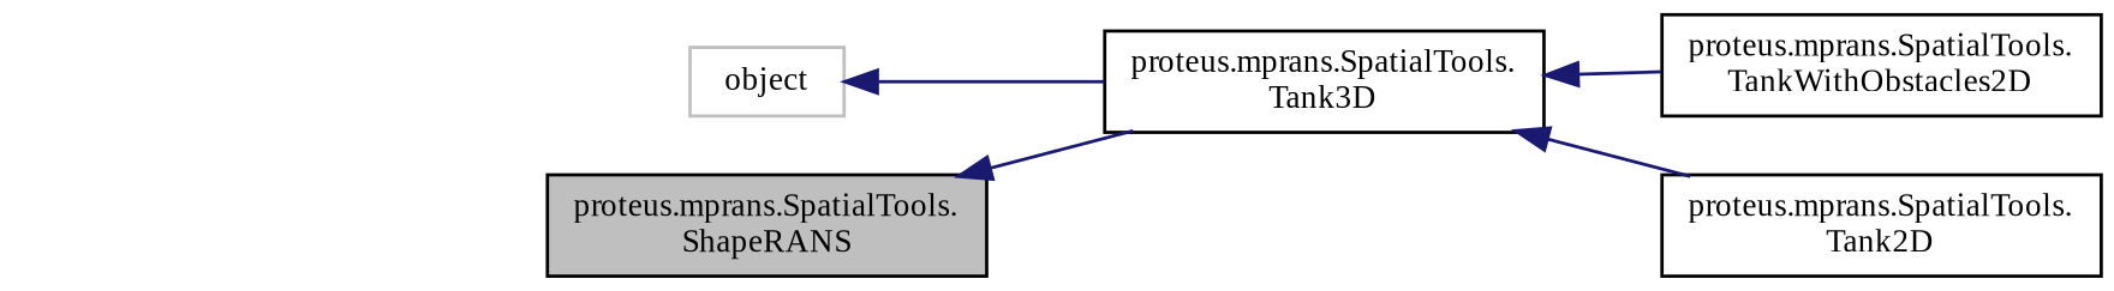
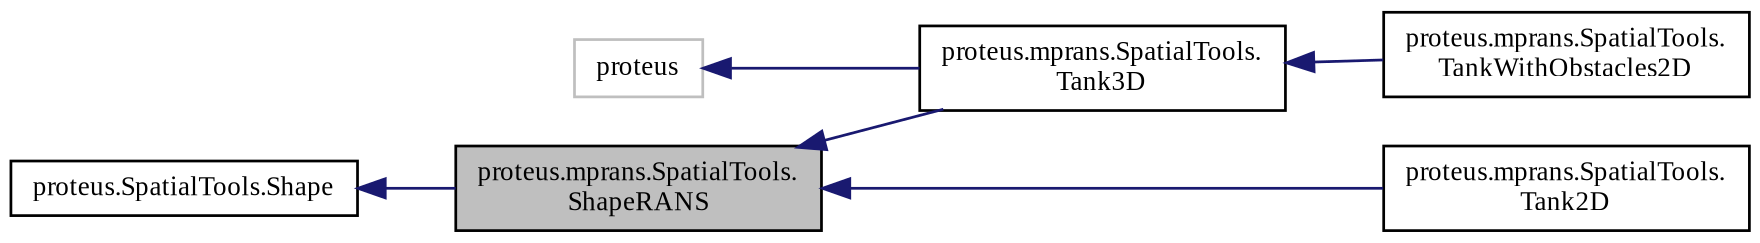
  digraph {
    fontname="Liberation Serif"
    rankdir=LR
    node [color=black fillcolor=white fontname="Liberation Serif" fontsize=10 shape=record style=filled]
    edge [color=midnightblue dir=back fontname="Liberation Serif" fontsize=10 labelfontname=Helvetica labelfontsize=10 style=solid]
    n1 [fillcolor=grey75 fontcolor=black height=0.2 label="proteus.mprans.SpatialTools.\lShapeRANS" width=0.4]
    n2 [height=0.2 label="proteus.mprans.SpatialTools.\lTank2D" width=0.4]
    n3 [height=0.2 label="proteus.mprans.SpatialTools.\lTank3D" width=0.4]
    n4 [height=0.2 label="proteus.mprans.SpatialTools.\lTankWithObstacles2D" width=0.4]
-   n6 [color=grey75 height=0.2 label=object width=0.4]
-   n3 -> n2
+   n5 [height=0.2 label="proteus.SpatialTools.Shape" width=0.4]
+   n6 [color=grey75 height=0.2 label=proteus width=0.4]
+   n1 -> n2
    n1 -> n3
    n3 -> n4
+   n5 -> n1
    n6 -> n3
  }
